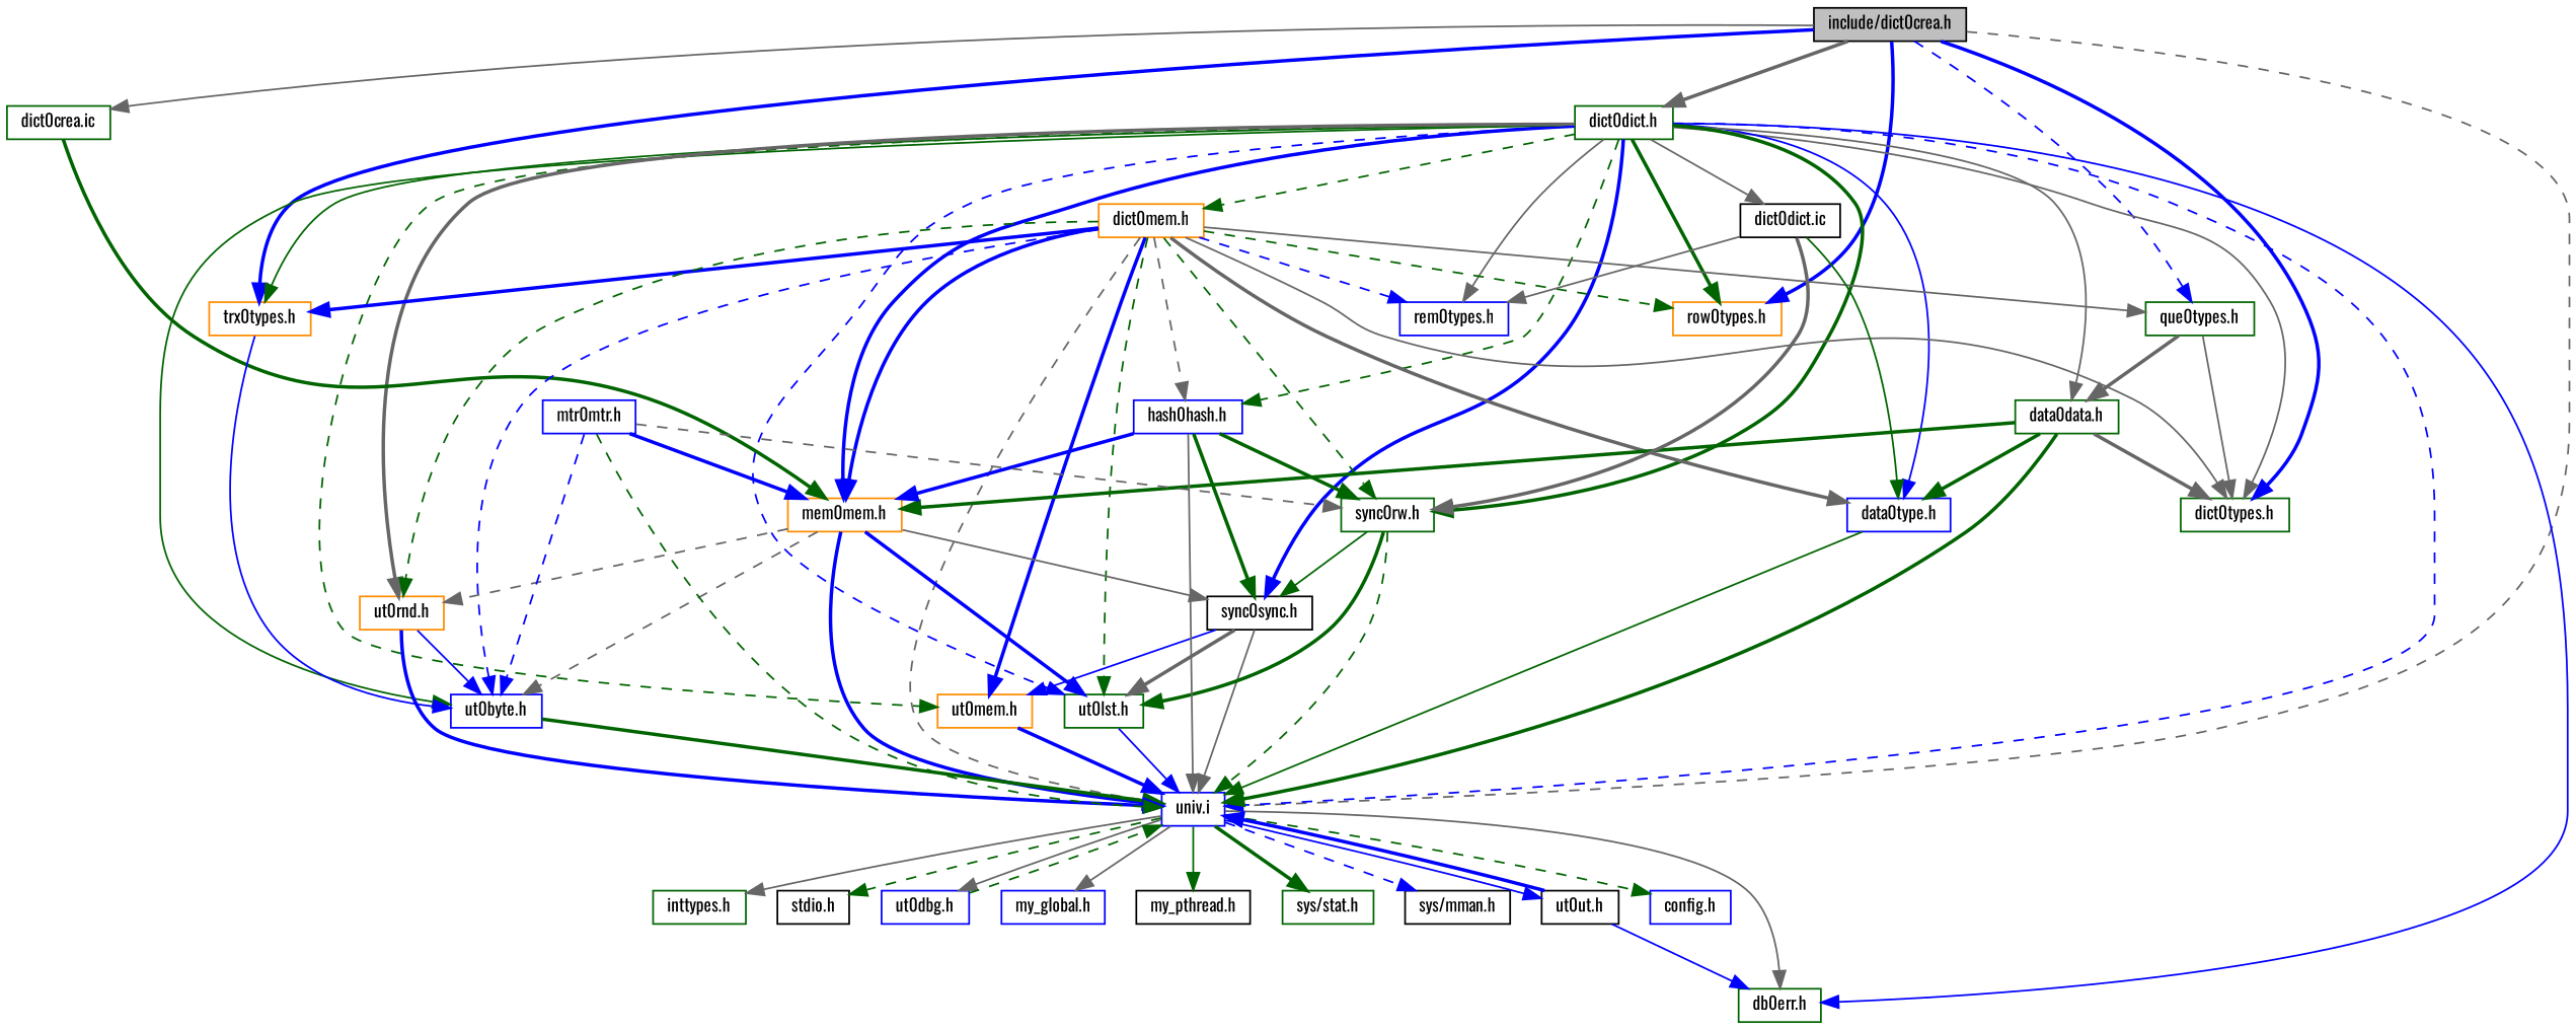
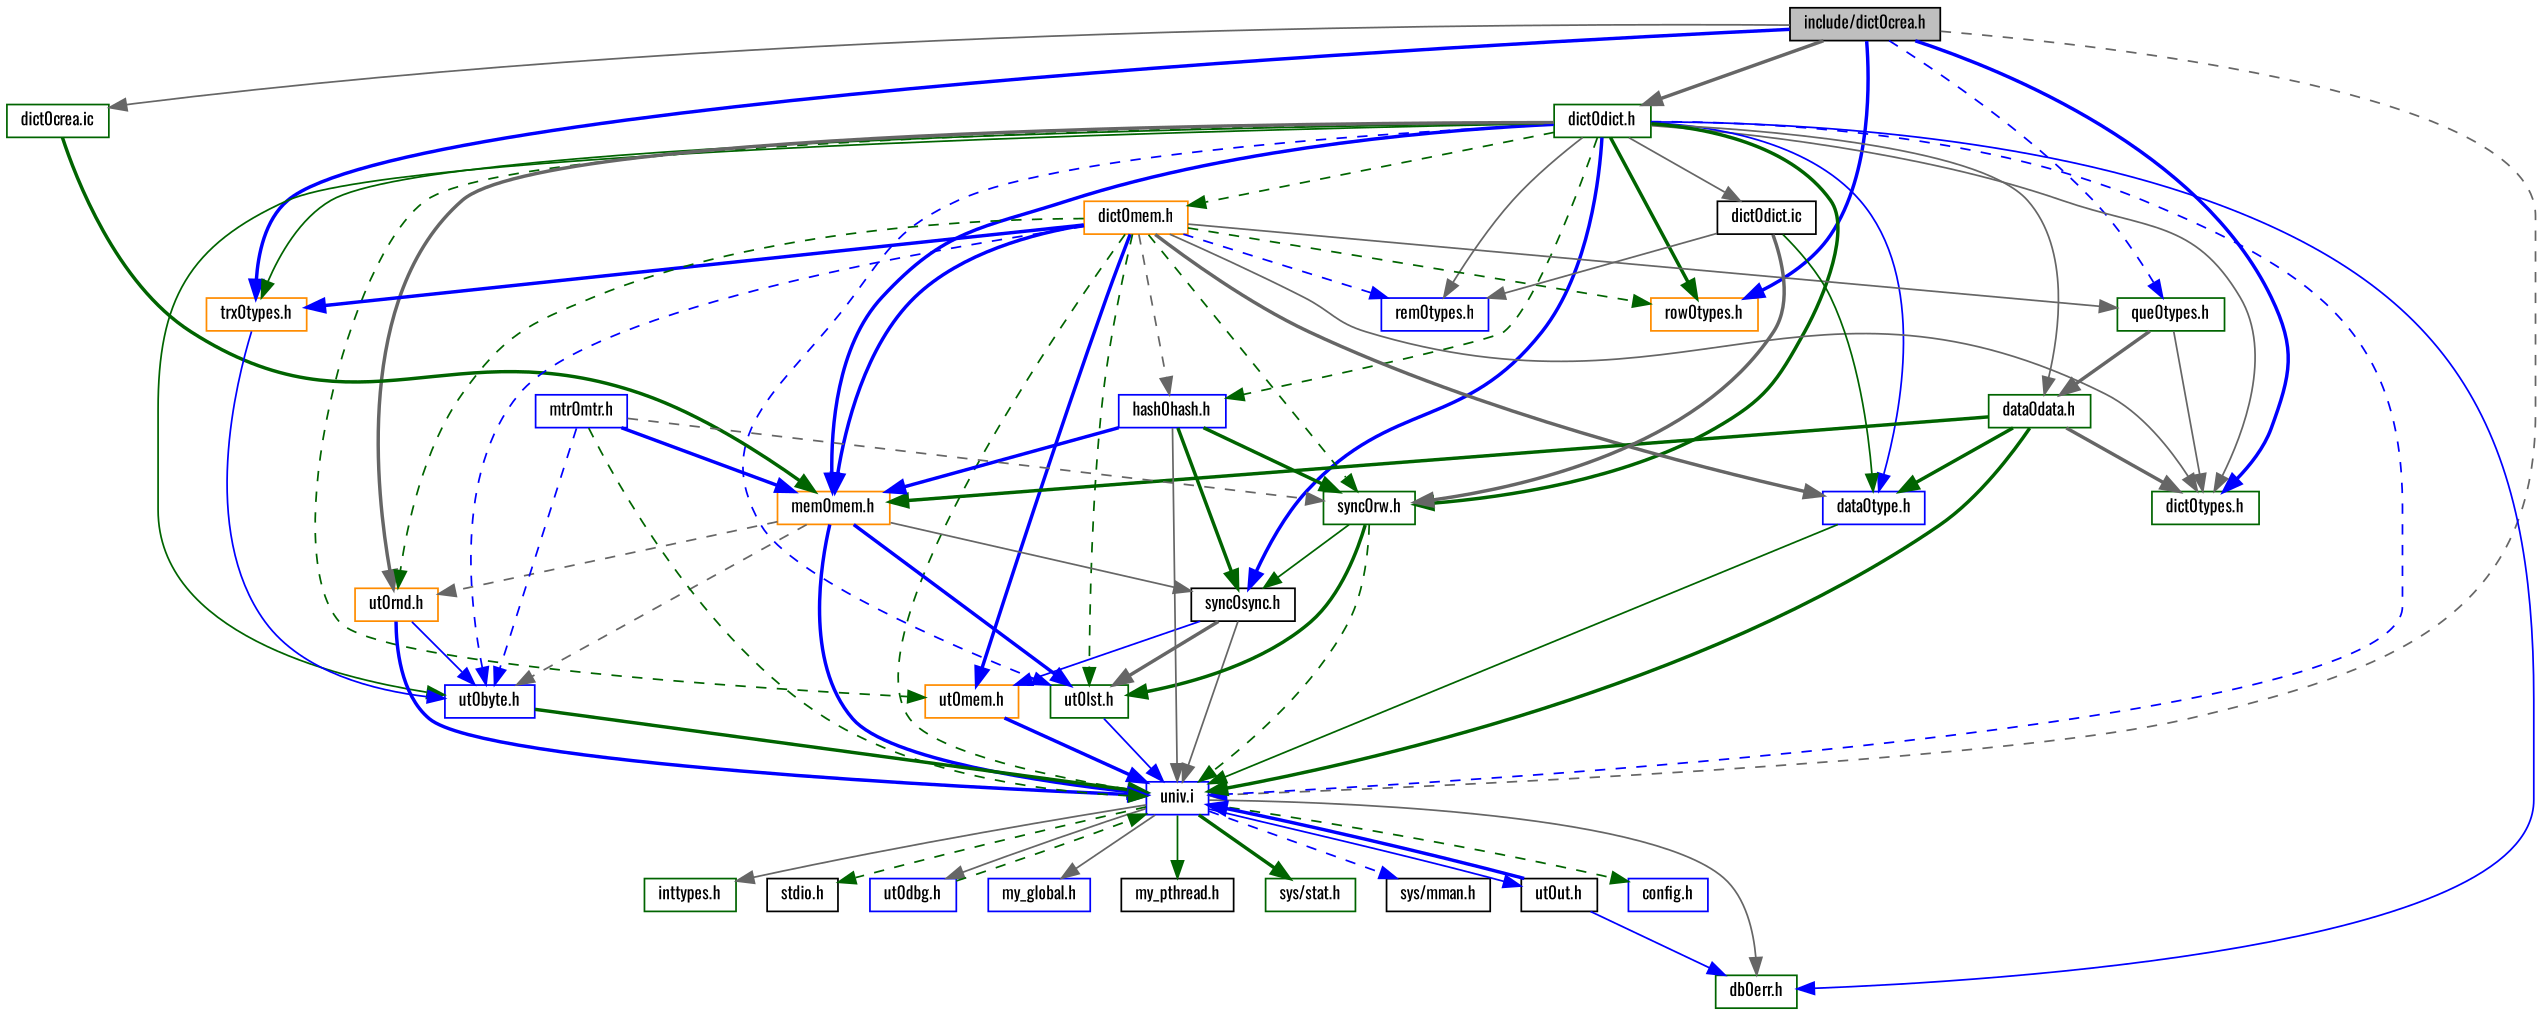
  digraph {
    fontname=Oswald
    node [color=darkgreen fontname=Oswald fontsize=10 shape=record]
    edge [color=blue fontname=Oswald fontsize=10 labelfontname=FreeSans labelfontsize=10 style=bold]
    n1 [color=black fillcolor=grey75 fontcolor=black height=0.2 label="include/dict0crea.h" style=filled width=0.4]
    n2 [color=blue height=0.2 label="univ.i" width=0.4]
    n3 [height=0.2 label="dict0types.h" width=0.4]
    n4 [height=0.2 label="dict0dict.h" width=0.4]
    n5 [color=darkorange height=0.2 label="row0types.h" width=0.4]
    n6 [height=0.2 label="que0types.h" width=0.4]
    n7 [height=0.2 label="dict0crea.ic" width=0.4]
    n8 [color=darkorange height=0.2 label="trx0types.h" width=0.4]
    n9 [color=blue height=0.2 label="my_global.h" width=0.4]
    n10 [color=black height=0.2 label="my_pthread.h" width=0.4]
    n11 [height=0.2 label="sys/stat.h" width=0.4]
    n12 [color=black height=0.2 label="sys/mman.h" width=0.4]
    n13 [color=blue height=0.2 label="config.h" width=0.4]
    n14 [height=0.2 label="inttypes.h" width=0.4]
    n15 [color=black height=0.2 label="stdio.h" width=0.4]
    n16 [color=blue height=0.2 label="ut0dbg.h" width=0.4]
    n17 [color=black height=0.2 label="ut0ut.h" width=0.4]
    n18 [height=0.2 label="db0err.h" width=0.4]
    n19 [color=darkorange height=0.2 label="dict0mem.h" width=0.4]
    n20 [color=blue height=0.2 label="data0type.h" width=0.4]
    n21 [color=darkorange height=0.2 label="mem0mem.h" width=0.4]
    n22 [color=darkorange height=0.2 label="ut0mem.h" width=0.4]
    n23 [color=blue height=0.2 label="ut0byte.h" width=0.4]
    n24 [color=darkorange height=0.2 label="ut0rnd.h" width=0.4]
    n25 [color=black height=0.2 label="sync0sync.h" width=0.4]
    n26 [height=0.2 label="ut0lst.h" width=0.4]
    n27 [color=blue height=0.2 label="rem0types.h" width=0.4]
    n28 [height=0.2 label="data0data.h" width=0.4]
    n29 [height=0.2 label="sync0rw.h" width=0.4]
    n30 [color=blue height=0.2 label="hash0hash.h" width=0.4]
    n31 [color=black height=0.2 label="dict0dict.ic" width=0.4]
    n32 [color=blue height=0.2 label="mtr0mtr.h" width=0.4]
    n1 -> n2 [color=gray40 style=dashed]
    n1 -> n3
    n1 -> n4 [color=gray40]
    n1 -> n5
    n1 -> n6 [style=dashed]
    n1 -> n7 [color=gray40 style=solid]
    n1 -> n8
    n2 -> n9 [color=gray40 style=solid]
    n2 -> n10 [color=darkgreen style=solid]
    n2 -> n11 [color=darkgreen]
    n2 -> n12 [style=dashed]
    n2 -> n13 [color=darkgreen style=dashed]
    n2 -> n14 [color=gray40 style=solid]
    n2 -> n15 [color=darkgreen style=dashed]
    n2 -> n16 [color=gray40 style=solid]
    n2 -> n17 [style=solid]
    n2 -> n18 [color=gray40 style=solid]
    n4 -> n2 [style=dashed]
    n4 -> n3 [color=gray40 style=solid]
    n4 -> n5 [color=darkgreen]
    n4 -> n8 [color=darkgreen style=solid]
    n4 -> n18 [style=solid]
    n4 -> n19 [color=darkgreen style=dashed]
    n4 -> n20 [style=solid]
    n4 -> n21
    n4 -> n22 [color=darkgreen style=dashed]
    n4 -> n23 [color=darkgreen style=solid]
    n4 -> n24 [color=gray40]
    n4 -> n25
    n4 -> n26 [style=dashed]
    n4 -> n27 [color=gray40 style=solid]
    n4 -> n28 [color=gray40 style=solid]
    n4 -> n29 [color=darkgreen]
    n4 -> n30 [color=darkgreen style=dashed]
    n4 -> n31 [color=gray40 style=solid]
    n6 -> n3 [color=gray40 style=solid]
    n6 -> n28 [color=gray40]
    n7 -> n21 [color=darkgreen]
    n8 -> n23 [style=solid]
    n16 -> n2 [color=darkgreen style=dashed]
    n17 -> n2
    n17 -> n18 [style=solid]
-   n19 -> n2 [color=gray40 style=dashed]
+   n19 -> n2 [color=darkgreen style=dashed]
    n19 -> n3 [color=gray40 style=solid]
    n19 -> n5 [color=darkgreen style=dashed]
    n19 -> n6 [color=gray40 style=solid]
    n19 -> n8
    n19 -> n20 [color=gray40]
    n19 -> n21
    n19 -> n22
    n19 -> n23 [style=dashed]
    n19 -> n24 [color=darkgreen style=dashed]
    n19 -> n26 [color=darkgreen style=dashed]
    n19 -> n27 [style=dashed]
    n19 -> n29 [color=darkgreen style=dashed]
    n19 -> n30 [color=gray40 style=dashed]
    n20 -> n2 [color=darkgreen style=solid]
    n21 -> n2
    n21 -> n23 [color=gray40 style=dashed]
    n21 -> n24 [color=gray40 style=dashed]
    n21 -> n25 [color=gray40 style=solid]
    n21 -> n26
    n22 -> n2
    n23 -> n2 [color=darkgreen]
    n24 -> n2
    n24 -> n23 [style=solid]
    n25 -> n2 [color=gray40 style=solid]
    n25 -> n22 [style=solid]
    n25 -> n26 [color=gray40]
    n26 -> n2 [style=solid]
    n28 -> n2 [color=darkgreen]
    n28 -> n3 [color=gray40]
    n28 -> n20 [color=darkgreen]
    n28 -> n21 [color=darkgreen]
    n29 -> n2 [color=darkgreen style=dashed]
    n29 -> n25 [color=darkgreen style=solid]
    n29 -> n26 [color=darkgreen]
    n30 -> n2 [color=gray40 style=solid]
    n30 -> n21
    n30 -> n25 [color=darkgreen]
    n30 -> n29 [color=darkgreen]
    n31 -> n20 [color=darkgreen style=solid]
    n31 -> n27 [color=gray40 style=solid]
    n31 -> n29 [color=gray40]
    n32 -> n2 [color=darkgreen style=dashed]
    n32 -> n21
    n32 -> n23 [style=dashed]
    n32 -> n29 [color=gray40 style=dashed]
  }
